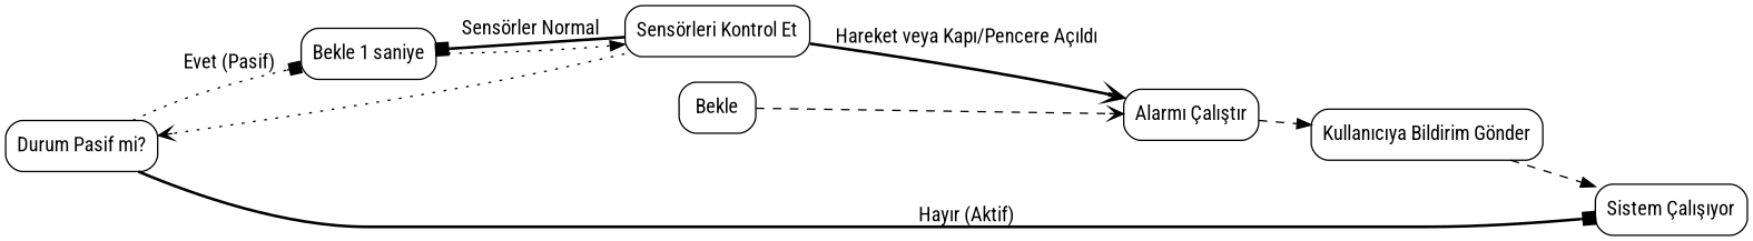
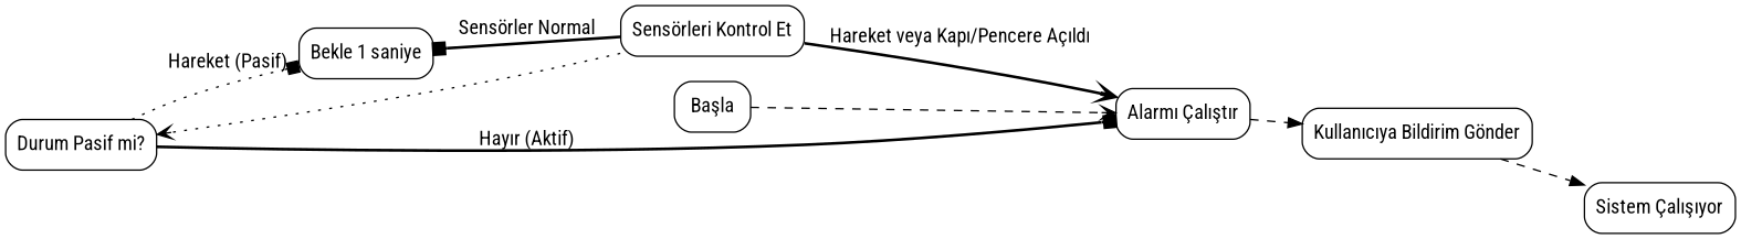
  digraph {
    fontname="Roboto Condensed"
    rankdir=LR
    node [fontname="Roboto Condensed" shape=box style=rounded]
    edge [arrowhead=vee fontname="Roboto Condensed" style=dashed]
-   n1 [label=Bekle]
+   n1 [label="Başla"]
    n2 [label="Alarmı Çalıştır"]
    n3 [label="Sensörleri Kontrol Et"]
    n4 [label="Durum Pasif mi?"]
    n5 [label="Bekle 1 saniye"]
    n6 [label="Kullanıcıya Bildirim Gönder"]
    n7 [label="Sistem Çalışıyor"]
    n1 -> n2
    n2 -> n6 [arrowhead=normal]
    n3 -> n2 [label="Hareket veya Kapı/Pencere Açıldı" style=bold]
    n3 -> n4 [style=dotted]
    n3 -> n5 [arrowhead=box label="Sensörler Normal" style=bold]
-   n4 -> n7 [arrowhead=box label="Hayır (Aktif)" style=bold]
-   n4 -> n5 [arrowhead=box label="Evet (Pasif)" style=dotted]
-   n5 -> n3 [arrowhead=normal style=dotted]
+   n4 -> n2 [arrowhead=box label="Hayır (Aktif)" style=bold]
+   n4 -> n5 [arrowhead=box label="Hareket (Pasif)" style=dotted]
    n6 -> n7 [arrowhead=normal]
  }
